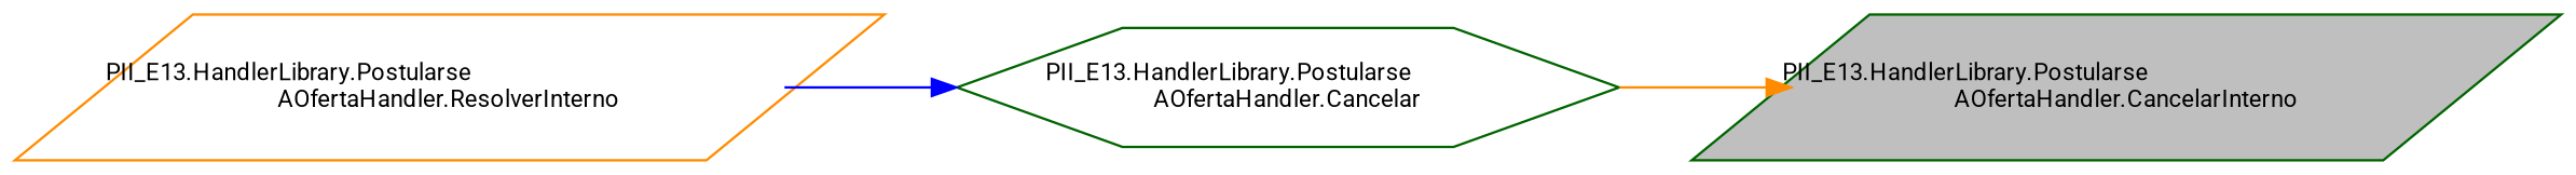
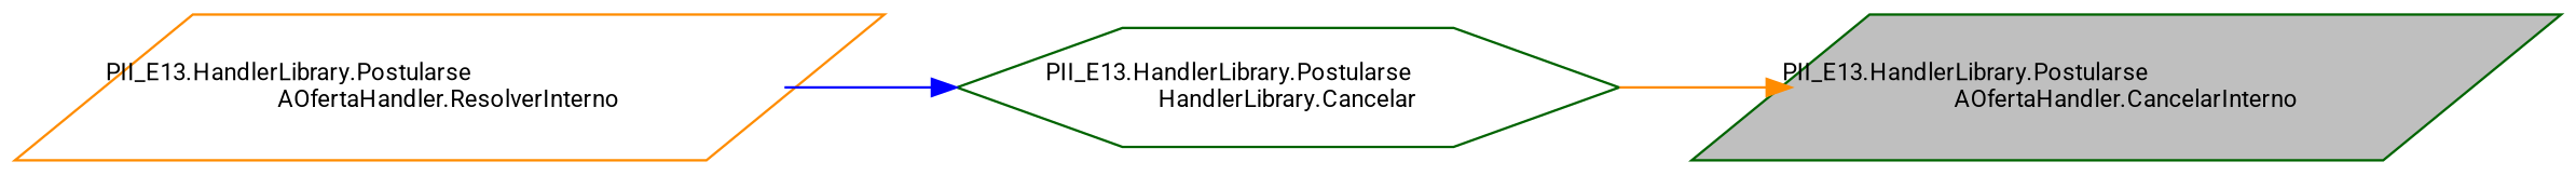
  digraph {
    rankdir=RL
    fontname=Roboto
    node [color=darkgreen fillcolor=white fontname=Roboto fontsize=10 shape=parallelogram style=filled]
    edge [dir=back fontname=Roboto fontsize=10 labelfontname=Helvetica labelfontsize=10 style=solid]
    n1 [fillcolor=grey75 fontcolor=black height=0.2 label="PII_E13.HandlerLibrary.Postularse\lAOfertaHandler.CancelarInterno" width=0.4]
-   n2 [height=0.2 label="PII_E13.HandlerLibrary.Postularse\lAOfertaHandler.Cancelar" shape=hexagon width=0.4]
+   n2 [height=0.2 label="PII_E13.HandlerLibrary.Postularse\lHandlerLibrary.Cancelar" shape=hexagon width=0.4]
    n3 [color=darkorange height=0.2 label="PII_E13.HandlerLibrary.Postularse\lAOfertaHandler.ResolverInterno" width=0.4]
    n1 -> n2 [color=darkorange]
    n2 -> n3 [color=blue]
  }
